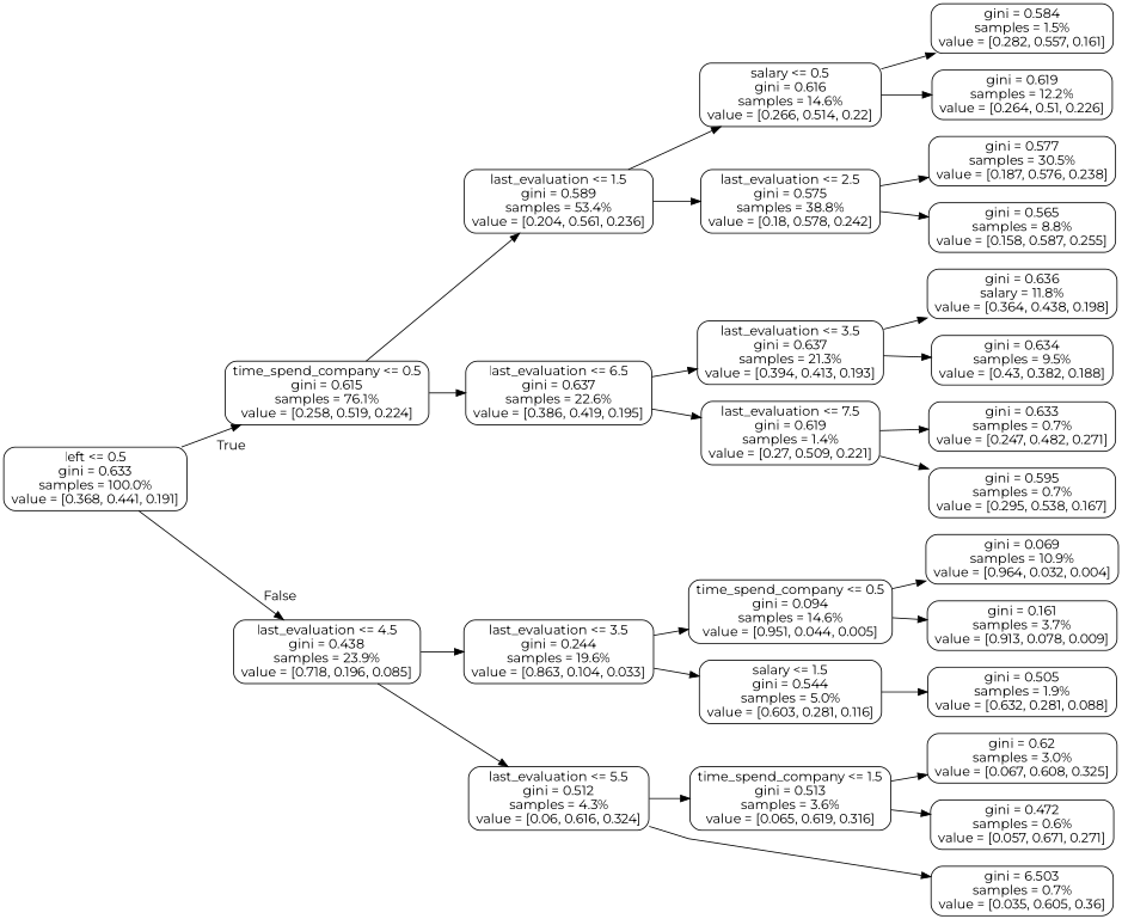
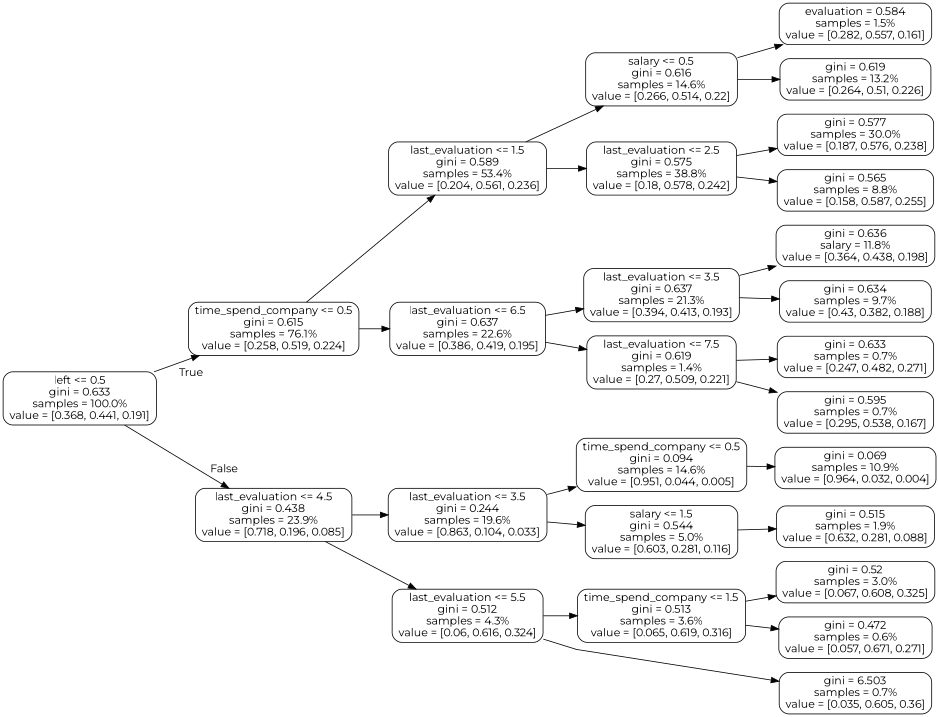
  digraph {
    fontname=Montserrat
    rankdir=LR
    ranksep=equally
    splines=polyline
    node [color=black fontname=Montserrat shape=box style=rounded]
    edge [fontname=Montserrat]
    n1 [label="left <= 0.5\ngini = 0.633\nsamples = 100.0%\nvalue = [0.368, 0.441, 0.191]"]
    n2 [label="time_spend_company <= 0.5\ngini = 0.615\nsamples = 76.1%\nvalue = [0.258, 0.519, 0.224]"]
    n3 [label="last_evaluation <= 4.5\ngini = 0.438\nsamples = 23.9%\nvalue = [0.718, 0.196, 0.085]"]
    n4 [label="last_evaluation <= 1.5\ngini = 0.589\nsamples = 53.4%\nvalue = [0.204, 0.561, 0.236]"]
    n5 [label="last_evaluation <= 6.5\ngini = 0.637\nsamples = 22.6%\nvalue = [0.386, 0.419, 0.195]"]
    n6 [label="last_evaluation <= 3.5\ngini = 0.244\nsamples = 19.6%\nvalue = [0.863, 0.104, 0.033]"]
    n7 [label="last_evaluation <= 5.5\ngini = 0.512\nsamples = 4.3%\nvalue = [0.06, 0.616, 0.324]"]
    n8 [label="salary <= 0.5\ngini = 0.616\nsamples = 14.6%\nvalue = [0.266, 0.514, 0.22]"]
    n9 [label="last_evaluation <= 2.5\ngini = 0.575\nsamples = 38.8%\nvalue = [0.18, 0.578, 0.242]"]
    n10 [label="last_evaluation <= 3.5\ngini = 0.637\nsamples = 21.3%\nvalue = [0.394, 0.413, 0.193]"]
    n11 [label="last_evaluation <= 7.5\ngini = 0.619\nsamples = 1.4%\nvalue = [0.27, 0.509, 0.221]"]
    n12 [label="time_spend_company <= 0.5\ngini = 0.094\nsamples = 14.6%\nvalue = [0.951, 0.044, 0.005]"]
    n13 [label="salary <= 1.5\ngini = 0.544\nsamples = 5.0%\nvalue = [0.603, 0.281, 0.116]"]
    n14 [label="time_spend_company <= 1.5\ngini = 0.513\nsamples = 3.6%\nvalue = [0.065, 0.619, 0.316]"]
-   n15 [label="gini = 0.584\nsamples = 1.5%\nvalue = [0.282, 0.557, 0.161]"]
-   n16 [label="gini = 0.619\nsamples = 12.2%\nvalue = [0.264, 0.51, 0.226]"]
-   n17 [label="gini = 0.577\nsamples = 30.5%\nvalue = [0.187, 0.576, 0.238]"]
+   n15 [label="evaluation = 0.584\nsamples = 1.5%\nvalue = [0.282, 0.557, 0.161]"]
+   n16 [label="gini = 0.619\nsamples = 13.2%\nvalue = [0.264, 0.51, 0.226]"]
+   n17 [label="gini = 0.577\nsamples = 30.0%\nvalue = [0.187, 0.576, 0.238]"]
    n18 [label="gini = 0.565\nsamples = 8.8%\nvalue = [0.158, 0.587, 0.255]"]
    n19 [label="gini = 0.636\nsalary = 11.8%\nvalue = [0.364, 0.438, 0.198]"]
-   n20 [label="gini = 0.634\nsamples = 9.5%\nvalue = [0.43, 0.382, 0.188]"]
+   n20 [label="gini = 0.634\nsamples = 9.7%\nvalue = [0.43, 0.382, 0.188]"]
    n21 [label="gini = 0.633\nsamples = 0.7%\nvalue = [0.247, 0.482, 0.271]"]
    n22 [label="gini = 0.595\nsamples = 0.7%\nvalue = [0.295, 0.538, 0.167]"]
    n23 [label="gini = 0.069\nsamples = 10.9%\nvalue = [0.964, 0.032, 0.004]"]
-   n24 [label="gini = 0.161\nsamples = 3.7%\nvalue = [0.913, 0.078, 0.009]"]
-   n25 [label="gini = 0.505\nsamples = 1.9%\nvalue = [0.632, 0.281, 0.088]"]
-   n26 [label="gini = 0.62\nsamples = 3.0%\nvalue = [0.067, 0.608, 0.325]"]
+   n25 [label="gini = 0.515\nsamples = 1.9%\nvalue = [0.632, 0.281, 0.088]"]
+   n26 [label="gini = 0.52\nsamples = 3.0%\nvalue = [0.067, 0.608, 0.325]"]
    n27 [label="gini = 0.472\nsamples = 0.6%\nvalue = [0.057, 0.671, 0.271]"]
    n28 [label="gini = 6.503\nsamples = 0.7%\nvalue = [0.035, 0.605, 0.36]"]
    subgraph sub_1 {
      rank=same
      n1
    }
    subgraph sub_2 {
      rank=same
      n2
      n3
    }
    subgraph sub_3 {
      rank=same
      n4
      n5
      n6
      n7
    }
    subgraph sub_4 {
      rank=same
      n8
      n9
      n10
      n11
      n12
      n13
      n14
    }
    subgraph sub_5 {
      rank=same
      n15
      n16
      n17
      n18
      n19
      n20
      n21
      n22
      n23
-     n24
      n25
      n26
      n27
      n28
    }
    n1 -> n2 [headlabel=True labelangle=45 labeldistance=2.5]
    n1 -> n3 [headlabel=False labelangle=-45 labeldistance=2.5]
    n2 -> n4
    n2 -> n5
    n3 -> n6
    n3 -> n7
    n4 -> n8
    n4 -> n9
    n5 -> n10
    n5 -> n11
    n6 -> n12
    n6 -> n13
    n7 -> n14
    n7 -> n28
    n8 -> n15
    n8 -> n16
    n9 -> n17
    n9 -> n18
    n10 -> n19
    n10 -> n20
    n11 -> n21
    n11 -> n22
    n12 -> n23
-   n12 -> n24
    n13 -> n25
    n14 -> n26
    n14 -> n27
  }
